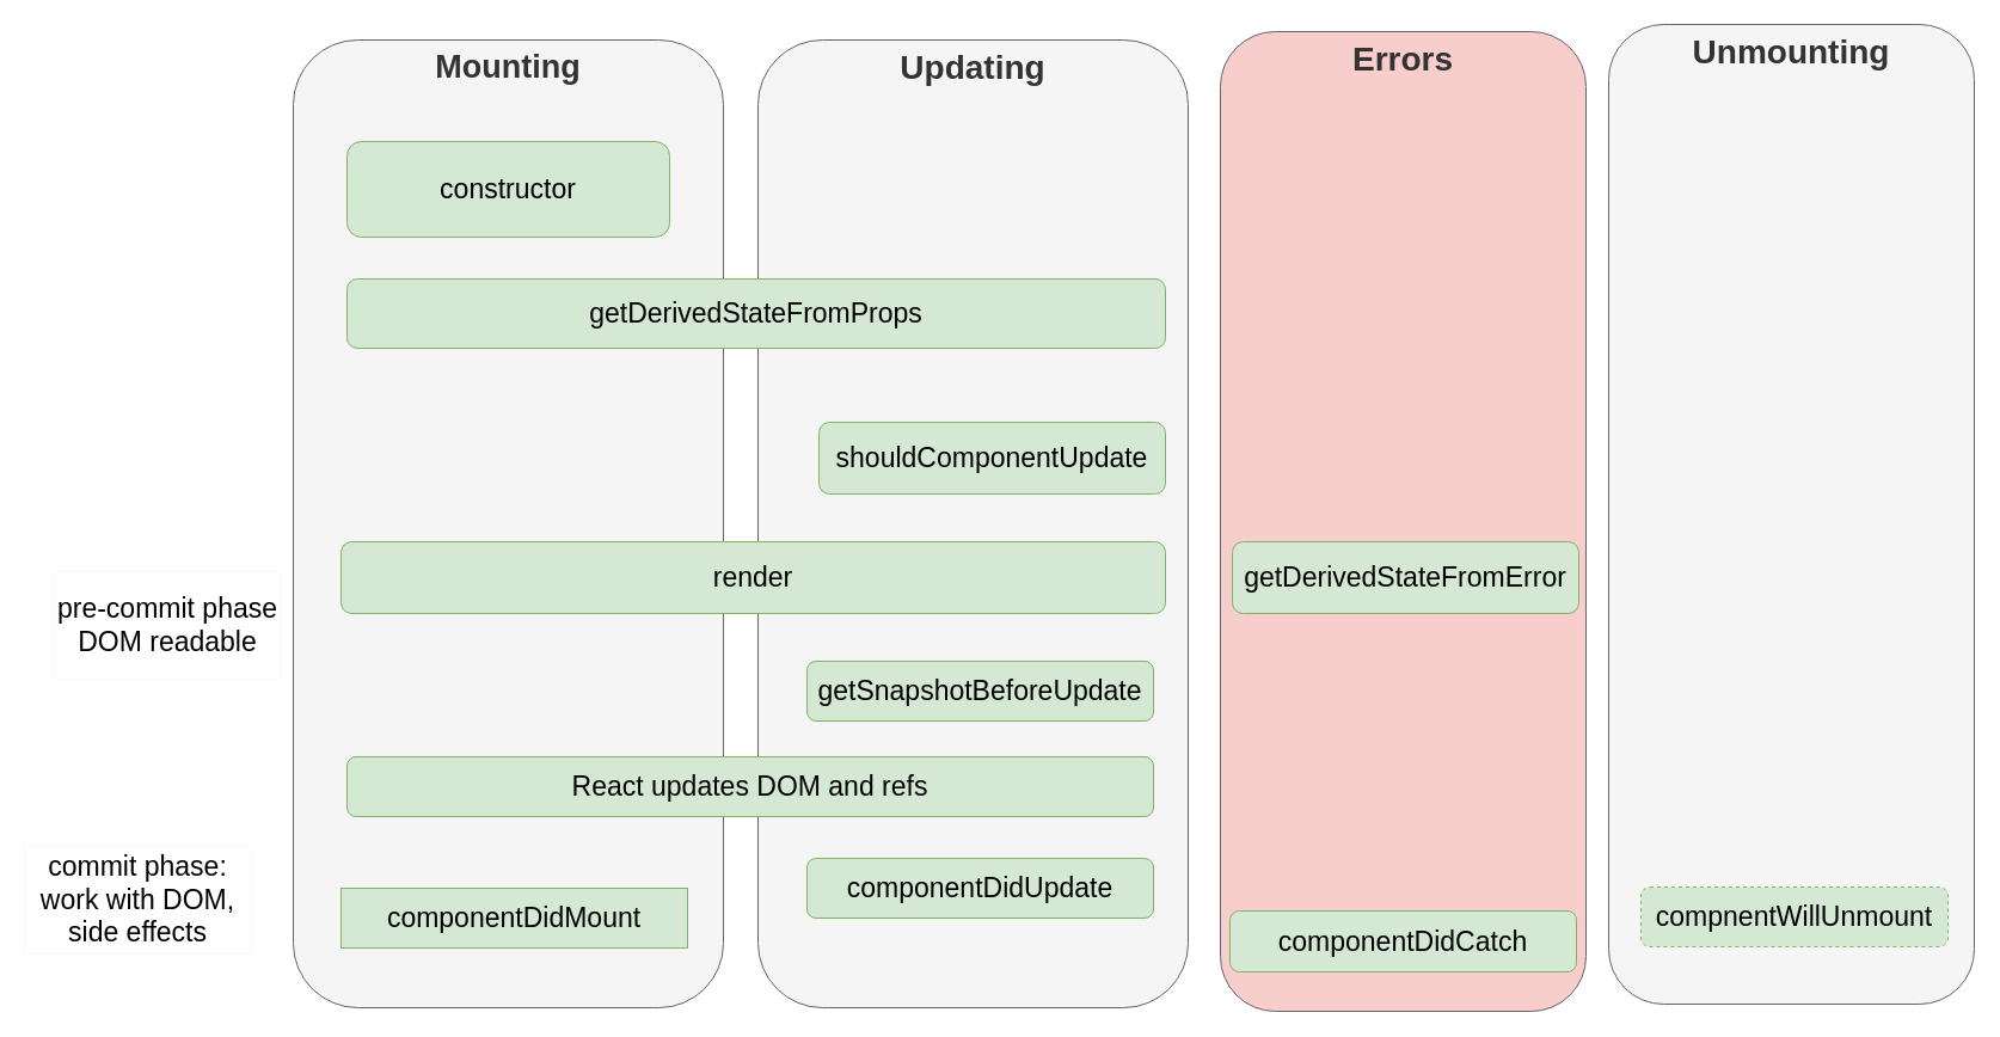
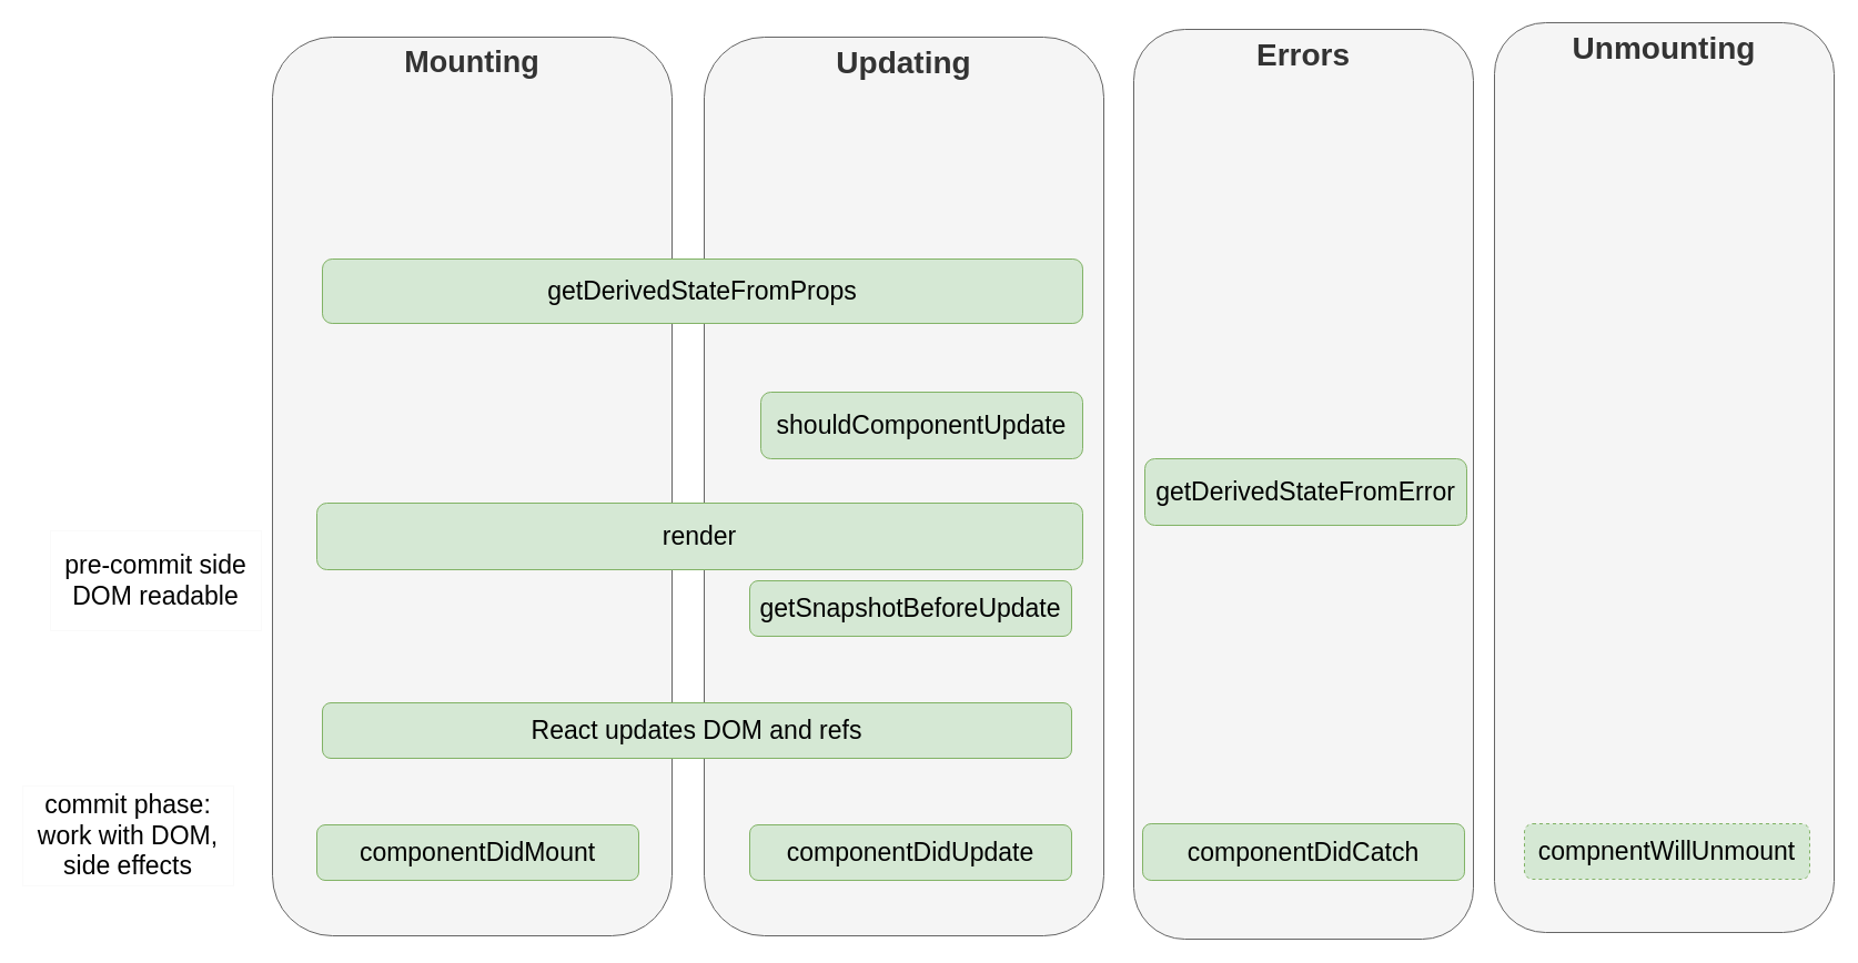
  <mxCell id="0" />
  <mxCell id="1" parent="0" />
  <mxCell id="2" value="&lt;font size=&quot;1&quot;&gt;&lt;b style=&quot;font-size: 27px&quot;&gt;Mounting&lt;/b&gt;&lt;/font&gt;" style="rounded=1;whiteSpace=wrap;html=1;labelBackgroundColor=none;fillColor=#f5f5f5;strokeColor=#666666;fontColor=#333333;horizontal=1;verticalAlign=top;" parent="1" vertex="1"><mxGeometry x="245" y="33" width="360" height="810" as="geometry" /></mxCell>
  <mxCell id="3" value="Updating" style="rounded=1;whiteSpace=wrap;html=1;labelBackgroundColor=none;fillColor=#f5f5f5;fontColor=#333333;strokeColor=#666666;fontSize=28;fontStyle=1;verticalAlign=top;" parent="1" vertex="1"><mxGeometry x="634" y="33" width="360" height="810" as="geometry" /></mxCell>
  <mxCell id="4" value="Unmounting" style="rounded=1;whiteSpace=wrap;html=1;labelBackgroundColor=none;fillColor=#f5f5f5;fontColor=#333333;strokeColor=#666666;fontSize=28;fontStyle=1;verticalAlign=top;" parent="1" vertex="1"><mxGeometry x="1346" y="20" width="306" height="820" as="geometry" /></mxCell>
- <mxCell id="5" value="&lt;div&gt;pre-commit phase&lt;/div&gt;&lt;div&gt;DOM readable&lt;br&gt;&lt;/div&gt;" style="rounded=0;whiteSpace=wrap;html=1;fontSize=23;strokeColor=#FAFAFA;" parent="1" vertex="1"><mxGeometry x="45" y="478" width="190" height="90" as="geometry" /></mxCell>
+ <mxCell id="5" value="&lt;div&gt;pre-commit side&lt;/div&gt;&lt;div&gt;DOM readable&lt;br&gt;&lt;/div&gt;" style="rounded=0;whiteSpace=wrap;html=1;fontSize=23;strokeColor=#FAFAFA;" parent="1" vertex="1"><mxGeometry x="45" y="478" width="190" height="90" as="geometry" /></mxCell>
  <mxCell id="6" value="commit phase: work with DOM, side effects" style="rounded=0;whiteSpace=wrap;html=1;fontSize=23;strokeColor=#FAFAFA;" parent="1" vertex="1"><mxGeometry x="20" y="708" width="190" height="90" as="geometry" /></mxCell>
- <mxCell id="7" value="constructor" style="rounded=1;whiteSpace=wrap;html=1;labelBackgroundColor=none;fontSize=23;fillColor=#d5e8d4;strokeColor=#82b366;" parent="1" vertex="1"><mxGeometry x="290" y="118" width="270" height="80" as="geometry" /></mxCell>
  <mxCell id="8" value="getDerivedStateFromProps" style="rounded=1;whiteSpace=wrap;html=1;labelBackgroundColor=none;fontSize=23;fillColor=#d5e8d4;strokeColor=#82b366;" parent="1" vertex="1"><mxGeometry x="290" y="233" width="685" height="58" as="geometry" /></mxCell>
  <mxCell id="9" value="shouldComponentUpdate" style="rounded=1;whiteSpace=wrap;html=1;labelBackgroundColor=none;fontSize=23;fillColor=#d5e8d4;strokeColor=#82b366;" parent="1" vertex="1"><mxGeometry x="685" y="353" width="290" height="60" as="geometry" /></mxCell>
  <mxCell id="10" value="render" style="rounded=1;whiteSpace=wrap;html=1;labelBackgroundColor=none;fontSize=23;fillColor=#d5e8d4;strokeColor=#82b366;" parent="1" vertex="1"><mxGeometry x="285" y="453" width="690" height="60" as="geometry" /></mxCell>
- <mxCell id="11" value="getSnapshotBeforeUpdate" style="rounded=1;whiteSpace=wrap;html=1;labelBackgroundColor=none;fontSize=23;fillColor=#d5e8d4;strokeColor=#82b366;" parent="1" vertex="1"><mxGeometry x="675" y="553" width="290" height="50" as="geometry" /></mxCell>
+ <mxCell id="11" value="getSnapshotBeforeUpdate" style="rounded=1;whiteSpace=wrap;html=1;labelBackgroundColor=none;fontSize=23;fillColor=#d5e8d4;strokeColor=#82b366;" parent="1" vertex="1"><mxGeometry x="675" y="523" width="290" height="50" as="geometry" /></mxCell>
  <mxCell id="12" value="React updates DOM and refs" style="rounded=1;whiteSpace=wrap;html=1;labelBackgroundColor=none;fontSize=23;fillColor=#d5e8d4;strokeColor=#82b366;" parent="1" vertex="1"><mxGeometry x="290" y="633" width="675" height="50" as="geometry" /></mxCell>
- <mxCell id="13" value="componentDidMount" style="whiteSpace=wrap;html=1;labelBackgroundColor=none;fontSize=23;fillColor=#d5e8d4;strokeColor=#82b366;rounded=0;" parent="1" vertex="1"><mxGeometry x="285" y="743" width="290" height="50" as="geometry" /></mxCell>
- <mxCell id="14" value="componentDidUpdate" style="rounded=1;whiteSpace=wrap;html=1;labelBackgroundColor=none;fontSize=23;fillColor=#d5e8d4;strokeColor=#82b366;" parent="1" vertex="1"><mxGeometry x="675" y="718" width="290" height="50" as="geometry" /></mxCell>
+ <mxCell id="13" value="componentDidMount" style="rounded=1;whiteSpace=wrap;html=1;labelBackgroundColor=none;fontSize=23;fillColor=#d5e8d4;strokeColor=#82b366;" parent="1" vertex="1"><mxGeometry x="285" y="743" width="290" height="50" as="geometry" /></mxCell>
+ <mxCell id="14" value="componentDidUpdate" style="rounded=1;whiteSpace=wrap;html=1;labelBackgroundColor=none;fontSize=23;fillColor=#d5e8d4;strokeColor=#82b366;" parent="1" vertex="1"><mxGeometry x="675" y="743" width="290" height="50" as="geometry" /></mxCell>
  <mxCell id="15" value="compnentWillUnmount" style="rounded=1;whiteSpace=wrap;html=1;labelBackgroundColor=none;fontSize=23;fillColor=#d5e8d4;strokeColor=#82b366;dashed=1;" parent="1" vertex="1"><mxGeometry x="1373" y="742" width="257" height="50" as="geometry" /></mxCell>
- <mxCell id="16" value="Errors" style="rounded=1;whiteSpace=wrap;html=1;labelBackgroundColor=none;fillColor=#f8cecc;fontColor=#333333;strokeColor=#666666;fontSize=28;fontStyle=1;verticalAlign=top;" parent="1" vertex="1"><mxGeometry x="1021" y="26" width="306" height="820" as="geometry" /></mxCell>
- <mxCell id="17" value="getDerivedStateFromError" style="rounded=1;whiteSpace=wrap;html=1;labelBackgroundColor=none;fontSize=23;fillColor=#d5e8d4;strokeColor=#82b366;" parent="1" vertex="1"><mxGeometry x="1031" y="453" width="290" height="60" as="geometry" /></mxCell>
- <mxCell id="18" value="componentDidCatch" style="rounded=1;whiteSpace=wrap;html=1;labelBackgroundColor=none;fontSize=23;fillColor=#d5e8d4;strokeColor=#82b366;" parent="1" vertex="1"><mxGeometry x="1029" y="762" width="290" height="51" as="geometry" /></mxCell>
+ <mxCell id="16" value="Errors" style="rounded=1;whiteSpace=wrap;html=1;labelBackgroundColor=none;fillColor=#f5f5f5;fontColor=#333333;strokeColor=#666666;fontSize=28;fontStyle=1;verticalAlign=top;" parent="1" vertex="1"><mxGeometry x="1021" y="26" width="306" height="820" as="geometry" /></mxCell>
+ <mxCell id="17" value="getDerivedStateFromError" style="rounded=1;whiteSpace=wrap;html=1;labelBackgroundColor=none;fontSize=23;fillColor=#d5e8d4;strokeColor=#82b366;" parent="1" vertex="1"><mxGeometry x="1031" y="413" width="290" height="60" as="geometry" /></mxCell>
+ <mxCell id="18" value="componentDidCatch" style="rounded=1;whiteSpace=wrap;html=1;labelBackgroundColor=none;fontSize=23;fillColor=#d5e8d4;strokeColor=#82b366;" parent="1" vertex="1"><mxGeometry x="1029" y="742" width="290" height="51" as="geometry" /></mxCell>
